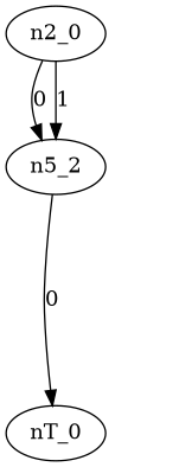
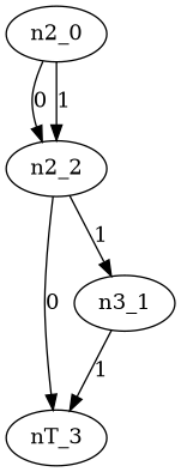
  digraph {
    fontname="DejaVu Serif"
    node [fontname="DejaVu Serif"]
    edge [fontname="DejaVu Serif"]
    n1 [label=n2_0]
-   n5_2
-   nT_0
+   n5_2 [label=n2_2]
+   nT_0 [label=nT_3]
+   n3_1
    n1 -> n5_2 [label=0]
    n1 -> n5_2 [label=1]
    n5_2 -> nT_0 [label=0]
+   n5_2 -> n3_1 [label=1]
+   n3_1 -> nT_0 [label=1]
  }
